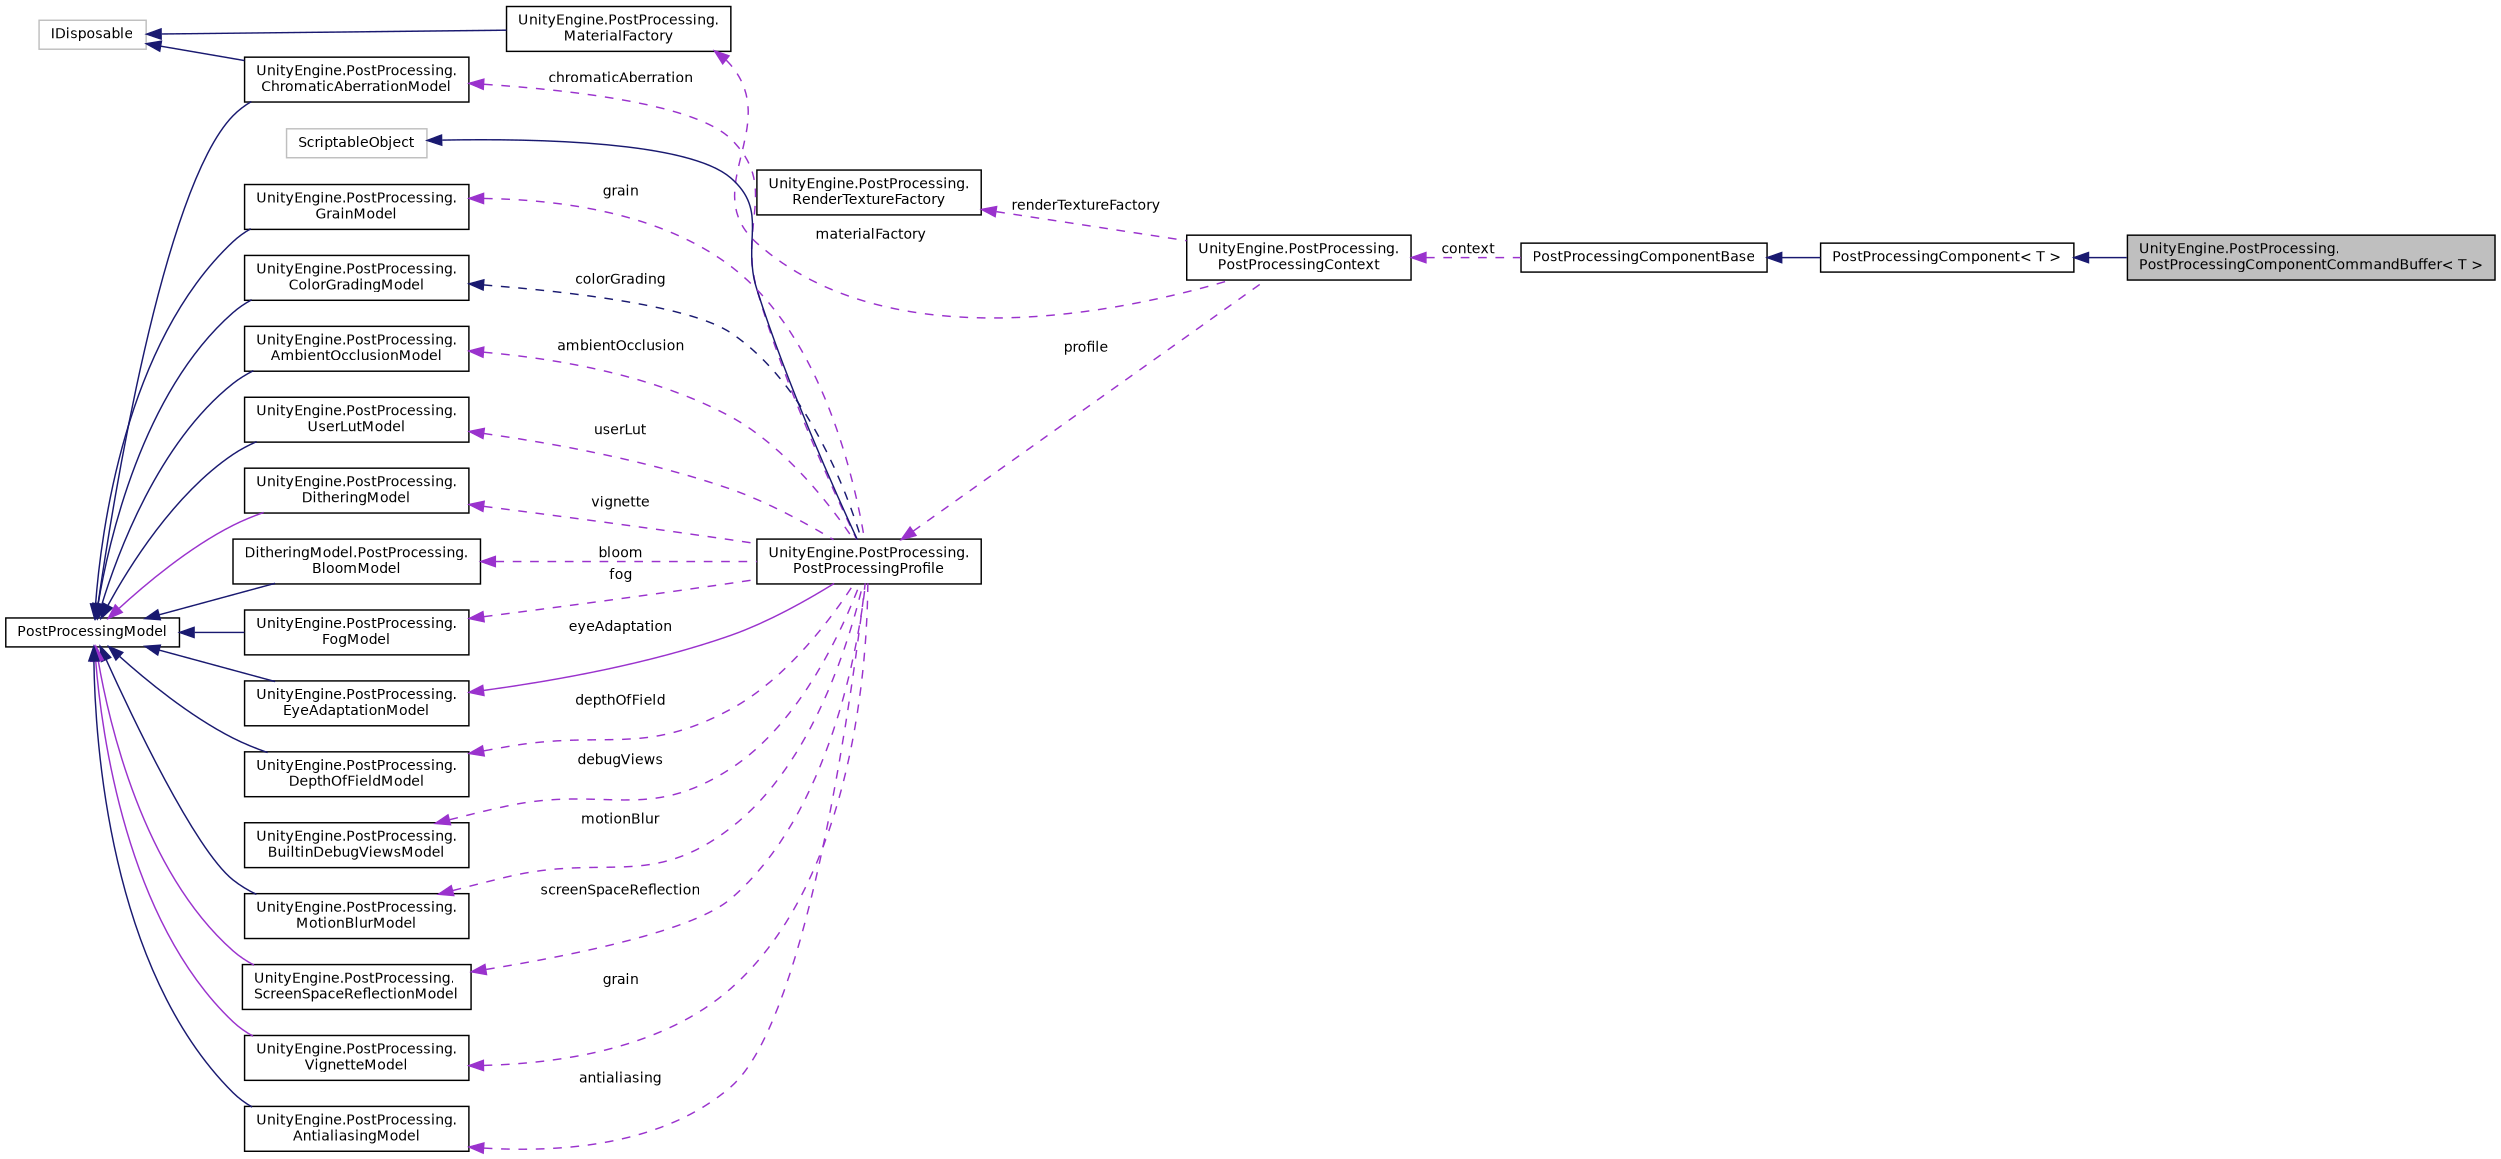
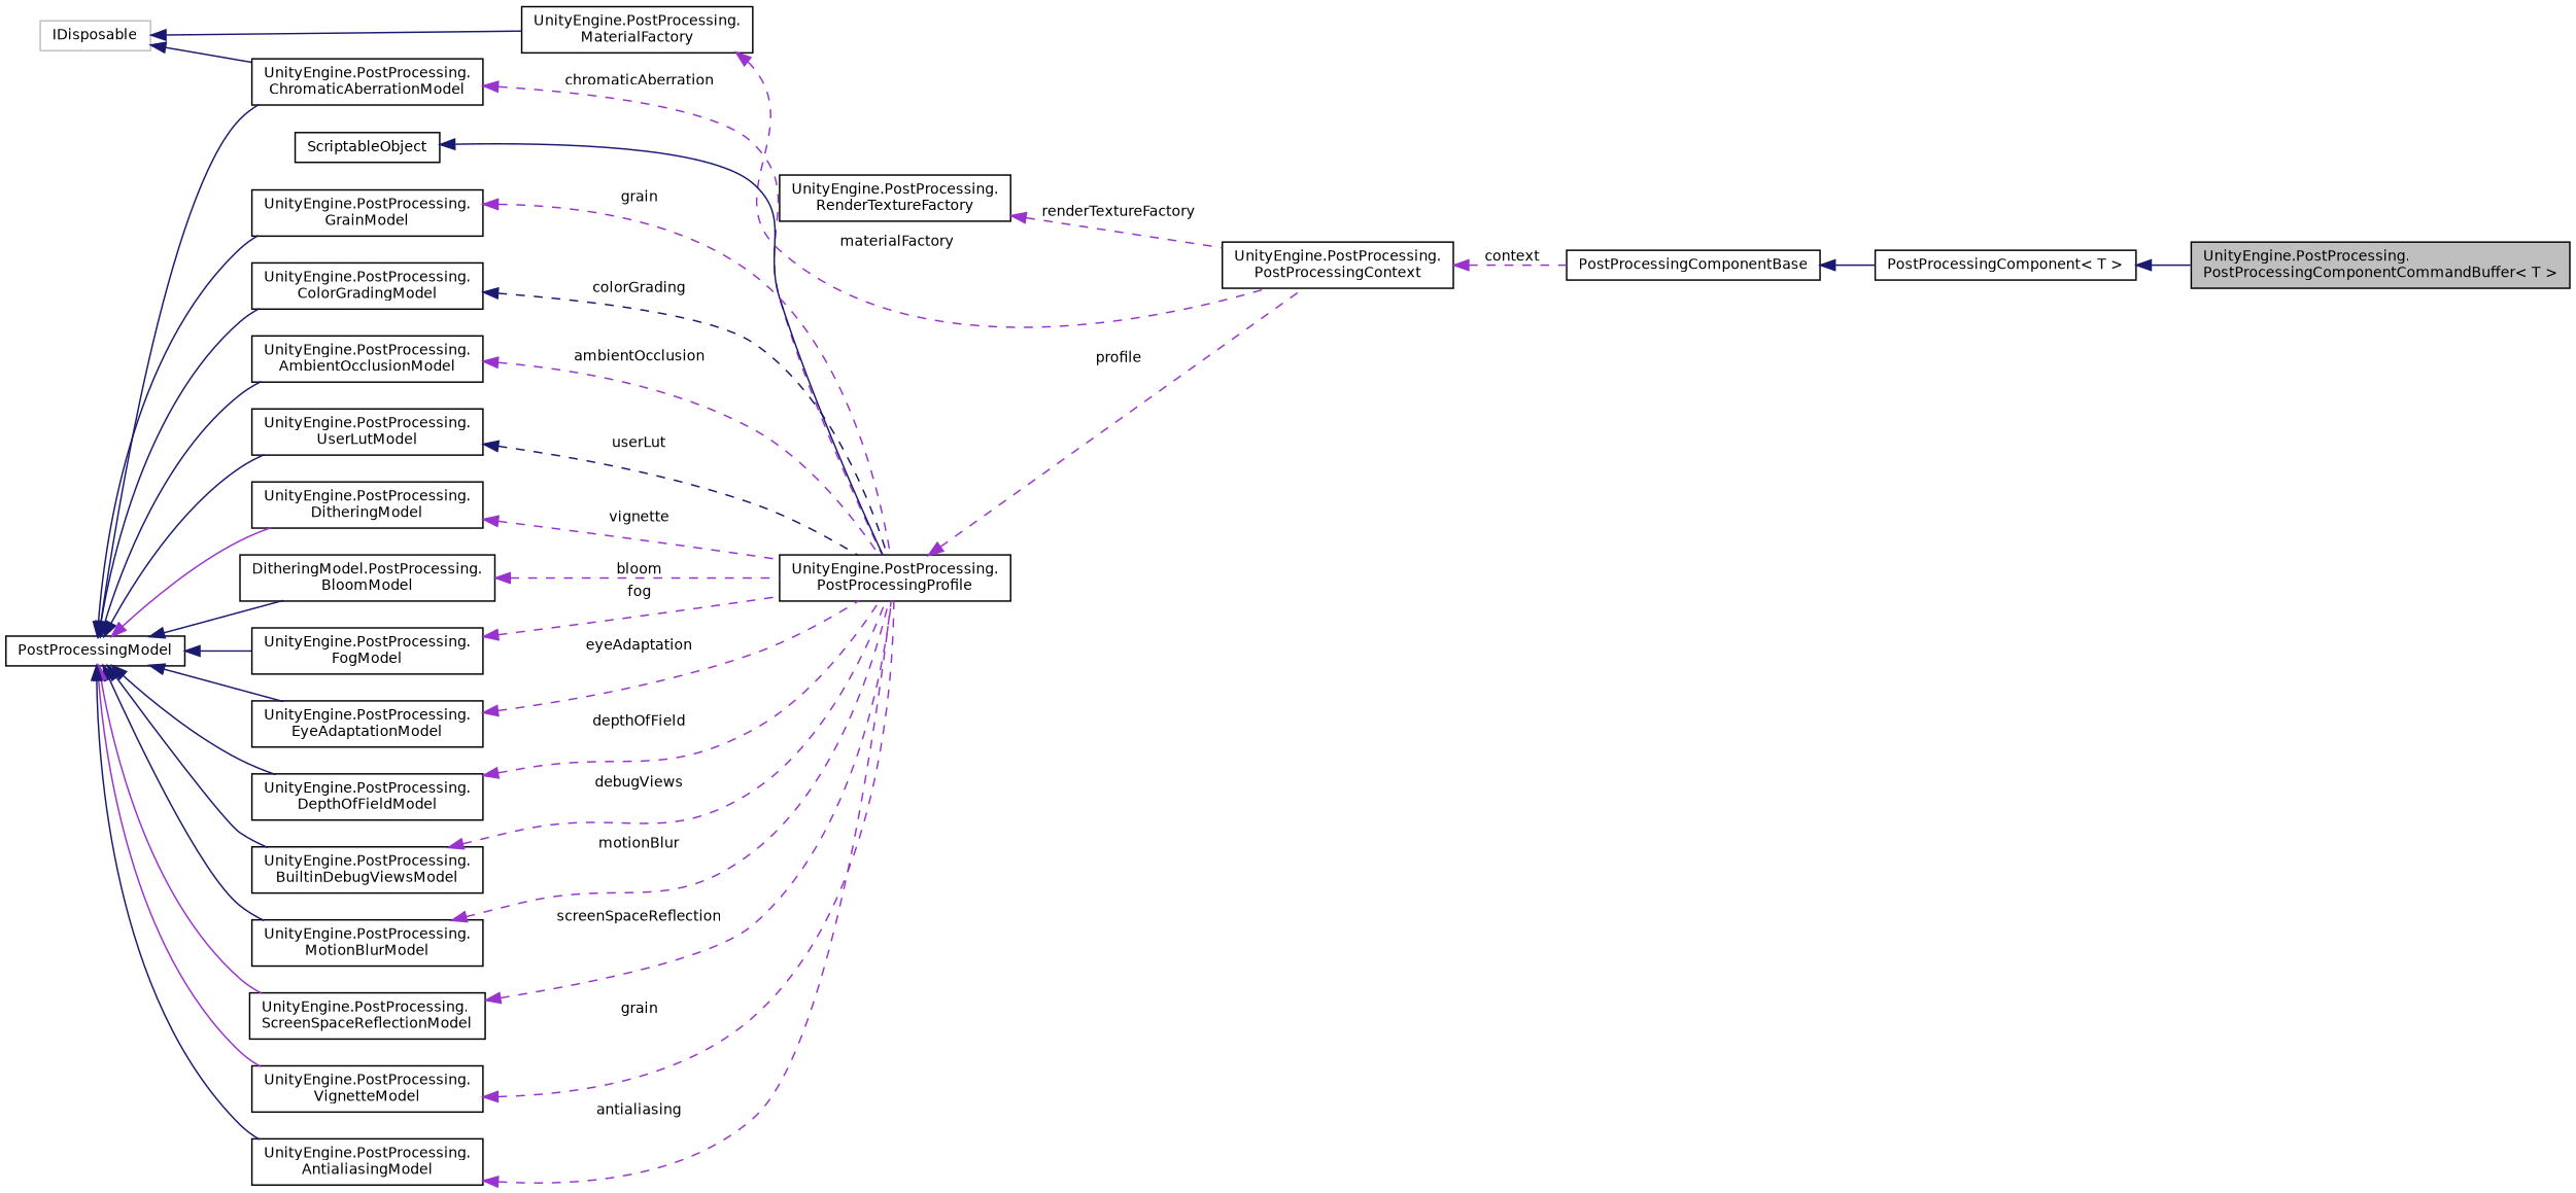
  digraph {
    rankdir=LR
    node [color=black fillcolor=white fontname=Helvetica fontsize=10 shape=record style=filled]
    edge [color=darkorchid3 dir=back fontname=Helvetica fontsize=10 labelfontname=Helvetica labelfontsize=10 style=solid]
    n1 [fillcolor=grey75 fontcolor=black height=0.2 label="UnityEngine.PostProcessing.\lPostProcessingComponentCommandBuffer\< T \>" width=0.4]
    n2 [height=0.2 label="PostProcessingComponent\< T \>" width=0.4]
    n3 [height=0.2 label=PostProcessingComponentBase width=0.4]
    n4 [height=0.2 label="UnityEngine.PostProcessing.\lPostProcessingContext" width=0.4]
    n5 [height=0.2 label="UnityEngine.PostProcessing.\lRenderTextureFactory" width=0.4]
    n6 [color=grey75 height=0.2 label=IDisposable width=0.4]
    n7 [height=0.2 label="UnityEngine.PostProcessing.\lMaterialFactory" width=0.4]
    n8 [height=0.2 label="UnityEngine.PostProcessing.\lChromaticAberrationModel" width=0.4]
    n9 [height=0.2 label="UnityEngine.PostProcessing.\lPostProcessingProfile" width=0.4]
-   n10 [color=grey75 height=0.2 label=ScriptableObject width=0.4]
+   n10 [height=0.2 label=ScriptableObject width=0.4]
    n11 [height=0.2 label=PostProcessingModel width=0.4]
    n12 [height=0.2 label="UnityEngine.PostProcessing.\lGrainModel" width=0.4]
    n13 [height=0.2 label="UnityEngine.PostProcessing.\lColorGradingModel" width=0.4]
    n14 [height=0.2 label="UnityEngine.PostProcessing.\lAmbientOcclusionModel" width=0.4]
    n15 [height=0.2 label="UnityEngine.PostProcessing.\lUserLutModel" width=0.4]
    n16 [height=0.2 label="UnityEngine.PostProcessing.\lDitheringModel" width=0.4]
    n17 [height=0.2 label="DitheringModel.PostProcessing.\lBloomModel" width=0.4]
    n18 [height=0.2 label="UnityEngine.PostProcessing.\lFogModel" width=0.4]
    n19 [height=0.2 label="UnityEngine.PostProcessing.\lEyeAdaptationModel" width=0.4]
    n20 [height=0.2 label="UnityEngine.PostProcessing.\lDepthOfFieldModel" width=0.4]
    n21 [height=0.2 label="UnityEngine.PostProcessing.\lBuiltinDebugViewsModel" width=0.4]
    n22 [height=0.2 label="UnityEngine.PostProcessing.\lMotionBlurModel" width=0.4]
    n23 [height=0.2 label="UnityEngine.PostProcessing.\lScreenSpaceReflectionModel" width=0.4]
    n24 [height=0.2 label="UnityEngine.PostProcessing.\lVignetteModel" width=0.4]
    n25 [height=0.2 label="UnityEngine.PostProcessing.\lAntialiasingModel" width=0.4]
    n2 -> n1 [color=midnightblue]
    n3 -> n2 [color=midnightblue]
    n4 -> n3 [label=" context" style=dashed]
    n5 -> n4 [label=" renderTextureFactory" style=dashed]
    n6 -> n7 [color=midnightblue]
    n6 -> n8 [color=midnightblue]
    n7 -> n4 [label=" materialFactory" style=dashed]
    n8 -> n9 [label=" chromaticAberration" style=dashed]
    n9 -> n4 [label=" profile" style=dashed]
    n10 -> n9 [color=midnightblue]
    n11 -> n8 [color=midnightblue]
    n11 -> n12 [color=midnightblue]
    n11 -> n13 [color=midnightblue]
    n11 -> n14 [color=midnightblue]
    n11 -> n15 [color=midnightblue]
    n11 -> n16
    n11 -> n17 [color=midnightblue]
    n11 -> n18 [color=midnightblue]
    n11 -> n19 [color=midnightblue]
    n11 -> n20 [color=midnightblue]
+   n11 -> n21 [color=midnightblue]
    n11 -> n22 [color=midnightblue]
    n11 -> n23
    n11 -> n24
    n11 -> n25 [color=midnightblue]
    n12 -> n9 [label=" grain" style=dashed]
    n13 -> n9 [color=midnightblue label=" colorGrading" style=dashed]
    n14 -> n9 [label=" ambientOcclusion" style=dashed]
-   n15 -> n9 [label=" userLut" style=dashed]
+   n15 -> n9 [color=midnightblue label=" userLut" style=dashed]
    n16 -> n9 [label=" vignette" style=dashed]
    n17 -> n9 [label=" bloom" style=dashed]
    n18 -> n9 [label=" fog" style=dashed]
-   n19 -> n9 [label=" eyeAdaptation"]
+   n19 -> n9 [label=" eyeAdaptation" style=dashed]
    n20 -> n9 [label=" depthOfField" style=dashed]
    n21 -> n9 [label=" debugViews" style=dashed]
    n22 -> n9 [label=" motionBlur" style=dashed]
    n23 -> n9 [label=" screenSpaceReflection" style=dashed]
    n24 -> n9 [label=" grain" style=dashed]
    n25 -> n9 [label=" antialiasing" style=dashed]
  }
